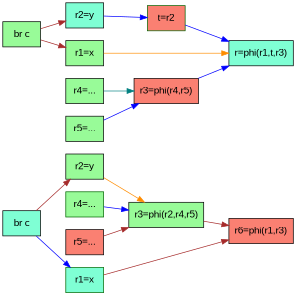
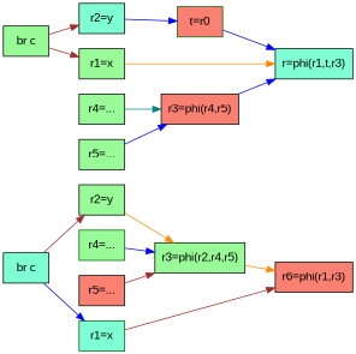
  digraph {
    fontname="Liberation Sans"
    rankdir=LR
    node [color=black fillcolor=palegreen fontname="Liberation Sans" shape=box style=filled]
    edge [color=blue fontname="Liberation Sans"]
    n1 [label="r2=y"]
    n2 [color=darkgreen fillcolor=aquamarine label="r1=x"]
    n3 [fillcolor=aquamarine label="r2=y"]
    n4 [label="r1=x"]
    n5 [label="r3=phi(r2,r4,r5)"]
    n6 [fillcolor=salmon label="r6=phi(r1,r3)"]
-   n7 [color=darkgreen fillcolor=salmon label="t=r2"]
+   n7 [color=darkgreen fillcolor=salmon label="t=r0"]
    n8 [fillcolor=aquamarine label="r=phi(r1,t,r3)"]
    n9 [fillcolor=aquamarine label="br c"]
    n10 [color=darkgreen label="r4=..."]
    n11 [fillcolor=salmon label="r5=..."]
    n12 [label="br c"]
    n13 [label="r4=..."]
    n14 [fillcolor=salmon label="r3=phi(r4,r5)"]
    n15 [label="r5=..."]
    subgraph sub_1 {
      rank=same
      n1
      n2
      n3
      n4
    }
    n1 -> n5 [color=darkorange]
    n2 -> n6 [color=brown]
    n3 -> n7
    n4 -> n8 [color=darkorange]
-   n5 -> n6 [color=brown]
+   n5 -> n6 [color=darkorange]
    n7 -> n8
    n9 -> n1 [color=brown]
    n9 -> n2
    n10 -> n5
    n11 -> n5 [color=brown]
    n12 -> n3 [color=brown]
    n12 -> n4 [color=brown]
    n13 -> n14 [color=teal]
    n14 -> n8
    n15 -> n14
  }
